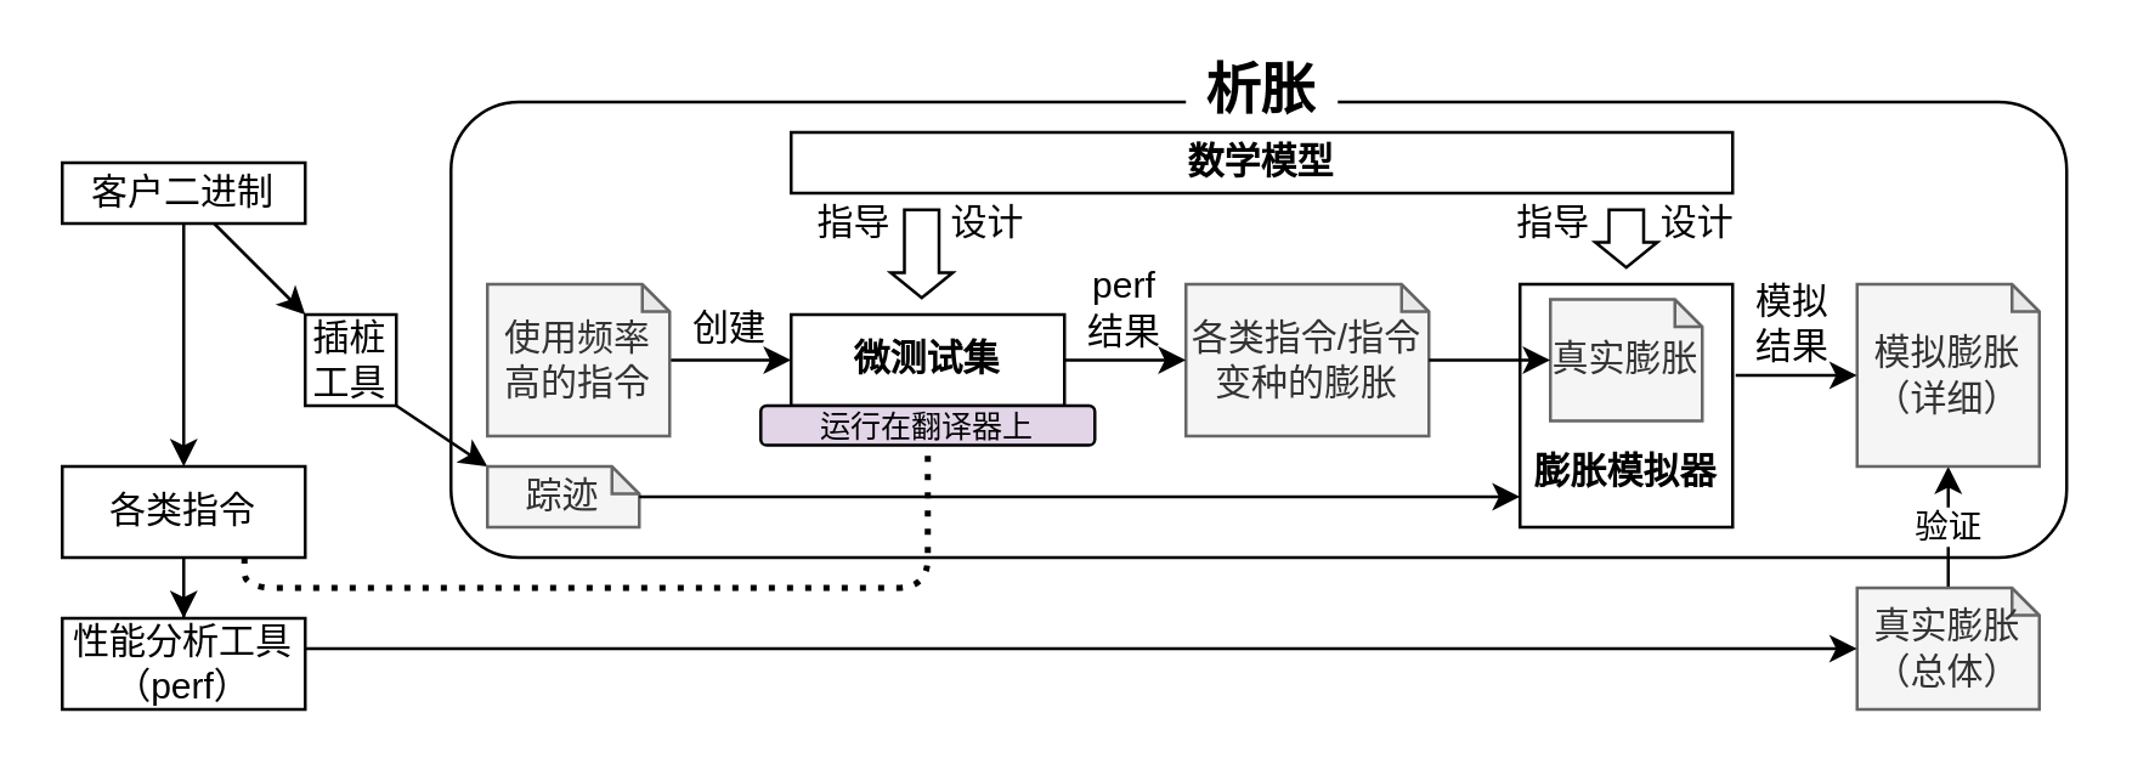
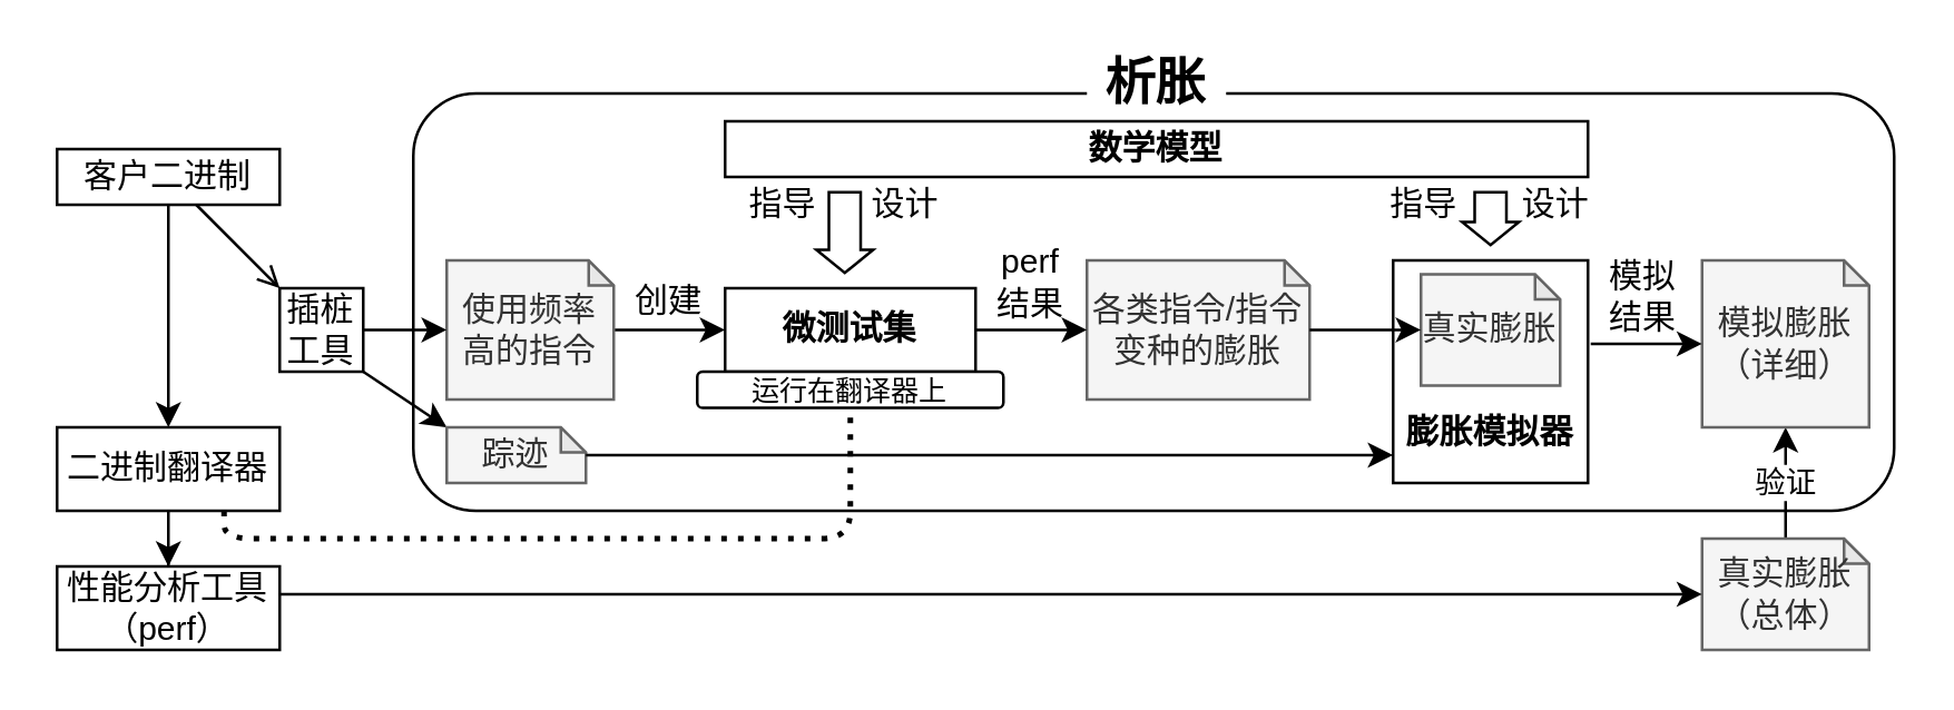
  <mxCell id="0" />
  <mxCell id="1" parent="0" />
  <mxCell id="2" value="" style="rounded=1;whiteSpace=wrap;html=1;strokeWidth=1;fillColor=none;" parent="1" vertex="1"><mxGeometry x="148" y="33" width="532" height="150" as="geometry" /></mxCell>
  <mxCell id="3" value="" style="endArrow=none;html=1;dashed=1;rounded=1;dashPattern=1 2;strokeWidth=2;exitX=0.75;exitY=1;exitDx=0;exitDy=0;endFill=0;" parent="1" source="6" target="35" edge="1"><mxGeometry width="50" height="50" relative="1" as="geometry"><mxPoint x="130" y="178" as="sourcePoint" /><mxPoint x="399" y="118" as="targetPoint" /><Array as="points"><mxPoint x="80" y="193" /><mxPoint x="305" y="193" /></Array></mxGeometry></mxCell>
  <mxCell id="4" value="&lt;b&gt;微测试集&lt;/b&gt;" style="rounded=0;whiteSpace=wrap;html=1;" parent="1" vertex="1"><mxGeometry x="260" y="103" width="90" height="30" as="geometry" /></mxCell>
  <mxCell id="5" style="edgeStyle=orthogonalEdgeStyle;rounded=0;orthogonalLoop=1;jettySize=auto;html=1;" parent="1" source="6" target="10" edge="1"><mxGeometry relative="1" as="geometry" /></mxCell>
- <mxCell id="6" value="各类指令" style="rounded=0;whiteSpace=wrap;html=1;" parent="1" vertex="1"><mxGeometry x="20" y="153" width="80" height="30" as="geometry" /></mxCell>
+ <mxCell id="6" value="二进制翻译器" style="rounded=0;whiteSpace=wrap;html=1;" parent="1" vertex="1"><mxGeometry x="20" y="153" width="80" height="30" as="geometry" /></mxCell>
  <mxCell id="7" style="edgeStyle=orthogonalEdgeStyle;rounded=0;orthogonalLoop=1;jettySize=auto;html=1;entryX=0.5;entryY=0;entryDx=0;entryDy=0;" parent="1" source="8" target="6" edge="1"><mxGeometry relative="1" as="geometry" /></mxCell>
  <mxCell id="8" value="客户二进制" style="rounded=0;whiteSpace=wrap;html=1;" parent="1" vertex="1"><mxGeometry x="20" y="53" width="80" height="20" as="geometry" /></mxCell>
  <mxCell id="9" style="edgeStyle=orthogonalEdgeStyle;rounded=0;orthogonalLoop=1;jettySize=auto;html=1;" parent="1" source="14" target="4" edge="1"><mxGeometry relative="1" as="geometry"><mxPoint x="260" y="113.032" as="sourcePoint" /><Array as="points"><mxPoint x="290" y="113" /><mxPoint x="290" y="113" /></Array></mxGeometry></mxCell>
  <mxCell id="10" value="性能分析工具（perf）" style="rounded=0;whiteSpace=wrap;html=1;" parent="1" vertex="1"><mxGeometry x="20" y="203" width="80" height="30" as="geometry" /></mxCell>
  <mxCell id="11" value="&lt;b&gt;&lt;br&gt;&lt;br&gt;&lt;br&gt;膨胀模拟器&lt;/b&gt;" style="rounded=0;whiteSpace=wrap;html=1;" parent="1" vertex="1"><mxGeometry x="500" y="93" width="70" height="80" as="geometry" /></mxCell>
  <mxCell id="12" value="" style="endArrow=classic;html=1;rounded=0;exitX=1;exitY=1;exitDx=0;exitDy=0;entryX=0;entryY=0;entryDx=0;entryDy=0;entryPerimeter=0;" parent="1" source="36" target="15" edge="1"><mxGeometry width="50" height="50" relative="1" as="geometry"><mxPoint x="90" y="263" as="sourcePoint" /><mxPoint x="150" y="128" as="targetPoint" /></mxGeometry></mxCell>
  <mxCell id="13" value="验证" style="endArrow=classic;startArrow=none;html=1;rounded=0;endFill=1;startFill=0;" parent="1" source="19" edge="1"><mxGeometry width="50" height="50" relative="1" as="geometry"><mxPoint x="641" y="213" as="sourcePoint" /><mxPoint x="641" y="153" as="targetPoint" /></mxGeometry></mxCell>
  <mxCell id="14" value="使用频率高的指令" style="shape=note;whiteSpace=wrap;html=1;backgroundOutline=1;darkOpacity=0.05;size=9;fillColor=#f5f5f5;fontColor=#333333;strokeColor=#666666;" parent="1" vertex="1"><mxGeometry x="160" y="93" width="60" height="50" as="geometry" /></mxCell>
  <mxCell id="15" value="踪迹" style="shape=note;whiteSpace=wrap;html=1;backgroundOutline=1;darkOpacity=0.05;size=9;fillColor=#f5f5f5;fontColor=#333333;strokeColor=#666666;" parent="1" vertex="1"><mxGeometry x="160" y="153" width="50" height="20" as="geometry" /></mxCell>
  <mxCell id="16" value="各类指令/指令变种的膨胀" style="shape=note;whiteSpace=wrap;html=1;backgroundOutline=1;darkOpacity=0.05;size=9;fillColor=#f5f5f5;fontColor=#333333;strokeColor=#666666;" parent="1" vertex="1"><mxGeometry x="390" y="93" width="80" height="50" as="geometry" /></mxCell>
  <mxCell id="17" value="真实膨胀" style="shape=note;whiteSpace=wrap;html=1;backgroundOutline=1;darkOpacity=0.05;size=9;fillColor=#f5f5f5;fontColor=#333333;strokeColor=#666666;" parent="1" vertex="1"><mxGeometry x="510" y="98" width="50" height="40" as="geometry" /></mxCell>
  <mxCell id="18" value="模拟膨胀&lt;br&gt;（详细）" style="shape=note;whiteSpace=wrap;html=1;backgroundOutline=1;darkOpacity=0.05;size=9;fillColor=#f5f5f5;fontColor=#333333;strokeColor=#666666;" parent="1" vertex="1"><mxGeometry x="611" y="93" width="60" height="60" as="geometry" /></mxCell>
  <mxCell id="19" value="真实膨胀&lt;br&gt;（总体）" style="shape=note;whiteSpace=wrap;html=1;backgroundOutline=1;darkOpacity=0.05;size=9;fillColor=#f5f5f5;fontColor=#333333;strokeColor=#666666;" parent="1" vertex="1"><mxGeometry x="611" y="193" width="60" height="40" as="geometry" /></mxCell>
  <mxCell id="20" style="edgeStyle=orthogonalEdgeStyle;rounded=0;orthogonalLoop=1;jettySize=auto;html=1;" parent="1" source="4" target="16" edge="1"><mxGeometry relative="1" as="geometry"><mxPoint x="400" y="133" as="sourcePoint" /><mxPoint x="430" y="133" as="targetPoint" /><Array as="points" /></mxGeometry></mxCell>
  <mxCell id="21" value="" style="endArrow=classic;html=1;rounded=0;" parent="1" source="15" edge="1"><mxGeometry width="50" height="50" relative="1" as="geometry"><mxPoint x="330" y="113" as="sourcePoint" /><mxPoint x="500" y="163" as="targetPoint" /></mxGeometry></mxCell>
  <mxCell id="22" value="" style="endArrow=classic;html=1;rounded=0;" parent="1" target="19" edge="1"><mxGeometry width="50" height="50" relative="1" as="geometry"><mxPoint x="100" y="213" as="sourcePoint" /><mxPoint x="640" y="233" as="targetPoint" /></mxGeometry></mxCell>
  <mxCell id="23" value="&lt;b&gt;&lt;font style=&quot;font-size: 18px;&quot;&gt;析胀&lt;/font&gt;&lt;/b&gt;" style="rounded=0;whiteSpace=wrap;html=1;strokeColor=none;fillColor=default;" parent="1" vertex="1"><mxGeometry x="390" y="20" width="50" height="20" as="geometry" /></mxCell>
  <mxCell id="24" value="&lt;b&gt;数学模型&lt;/b&gt;" style="rounded=0;whiteSpace=wrap;html=1;" parent="1" vertex="1"><mxGeometry x="260" y="43" width="310" height="20" as="geometry" /></mxCell>
+ <mxCell id="25" value="" style="endArrow=classic;html=1;rounded=0;" parent="1" source="36" target="14" edge="1"><mxGeometry width="50" height="50" relative="1" as="geometry"><mxPoint x="140" y="113" as="sourcePoint" /><mxPoint x="160" y="113" as="targetPoint" /></mxGeometry></mxCell>
  <mxCell id="26" value="" style="shape=flexArrow;endArrow=classic;html=1;rounded=0;endWidth=8.002;endSize=2.448;width=11.392;" parent="1" edge="1"><mxGeometry width="50" height="50" relative="1" as="geometry"><mxPoint x="303" y="68" as="sourcePoint" /><mxPoint x="303" y="98" as="targetPoint" /></mxGeometry></mxCell>
  <mxCell id="27" value="" style="shape=flexArrow;endArrow=classic;html=1;rounded=0;endWidth=8.002;endSize=2.448;width=11.392;" parent="1" edge="1"><mxGeometry width="50" height="50" relative="1" as="geometry"><mxPoint x="535" y="68" as="sourcePoint" /><mxPoint x="535" y="88" as="targetPoint" /></mxGeometry></mxCell>
  <mxCell id="28" value="" style="endArrow=classic;html=1;rounded=0;" parent="1" source="16" target="17" edge="1"><mxGeometry width="50" height="50" relative="1" as="geometry"><mxPoint x="520" y="153" as="sourcePoint" /><mxPoint x="526" y="133" as="targetPoint" /></mxGeometry></mxCell>
  <mxCell id="29" value="" style="endArrow=classic;html=1;rounded=0;" parent="1" target="18" edge="1"><mxGeometry width="50" height="50" relative="1" as="geometry"><mxPoint x="571" y="123" as="sourcePoint" /><mxPoint x="607" y="143" as="targetPoint" /></mxGeometry></mxCell>
  <mxCell id="30" value="创建" style="text;html=1;strokeColor=none;fillColor=none;align=center;verticalAlign=middle;whiteSpace=wrap;rounded=0;" parent="1" vertex="1"><mxGeometry x="220" y="103" width="40" height="10" as="geometry" /></mxCell>
  <mxCell id="31" value="模拟&lt;br&gt;结果" style="text;html=1;strokeColor=none;fillColor=none;align=center;verticalAlign=middle;whiteSpace=wrap;rounded=0;" parent="1" vertex="1"><mxGeometry x="570" y="98" width="40" height="15" as="geometry" /></mxCell>
  <mxCell id="32" value="perf&lt;br&gt;结果" style="text;html=1;strokeColor=none;fillColor=none;align=center;verticalAlign=middle;whiteSpace=wrap;rounded=0;" parent="1" vertex="1"><mxGeometry x="350" y="91" width="40" height="20" as="geometry" /></mxCell>
  <mxCell id="33" value="指导&amp;nbsp; &amp;nbsp; &amp;nbsp; 设计" style="text;html=1;strokeColor=none;fillColor=none;align=center;verticalAlign=middle;whiteSpace=wrap;rounded=0;rotation=0;" parent="1" vertex="1"><mxGeometry x="260" y="68" width="86" height="10" as="geometry" /></mxCell>
  <mxCell id="34" value="指导&amp;nbsp; &amp;nbsp; &amp;nbsp; &amp;nbsp;设计" style="text;html=1;strokeColor=none;fillColor=none;align=center;verticalAlign=middle;whiteSpace=wrap;rounded=0;rotation=0;" parent="1" vertex="1"><mxGeometry x="490" y="68" width="90" height="10" as="geometry" /></mxCell>
- <mxCell id="35" value="&lt;font style=&quot;font-size: 10px;&quot;&gt;运行在翻译器上&lt;/font&gt;" style="rounded=1;whiteSpace=wrap;html=1;fillColor=#e1d5e7;" parent="1" vertex="1"><mxGeometry x="250" y="133" width="110" height="13" as="geometry" /></mxCell>
+ <mxCell id="35" value="&lt;font style=&quot;font-size: 10px;&quot;&gt;运行在翻译器上&lt;/font&gt;" style="rounded=1;whiteSpace=wrap;html=1;" parent="1" vertex="1"><mxGeometry x="250" y="133" width="110" height="13" as="geometry" /></mxCell>
  <mxCell id="36" value="插桩工具" style="rounded=0;whiteSpace=wrap;html=1;" parent="1" vertex="1"><mxGeometry x="100" y="103" width="30" height="30" as="geometry" /></mxCell>
- <mxCell id="37" value="" style="endArrow=classic;html=1;rounded=0;entryX=0;entryY=0;entryDx=0;entryDy=0;" parent="1" source="8" target="36" edge="1"><mxGeometry width="50" height="50" relative="1" as="geometry"><mxPoint x="130" y="143" as="sourcePoint" /><mxPoint x="75" y="103" as="targetPoint" /></mxGeometry></mxCell>
+ <mxCell id="37" value="" style="endArrow=open;html=1;rounded=0;entryX=0;entryY=0;entryDx=0;entryDy=0;" parent="1" source="8" target="36" edge="1"><mxGeometry width="50" height="50" relative="1" as="geometry"><mxPoint x="130" y="143" as="sourcePoint" /><mxPoint x="75" y="103" as="targetPoint" /></mxGeometry></mxCell>
